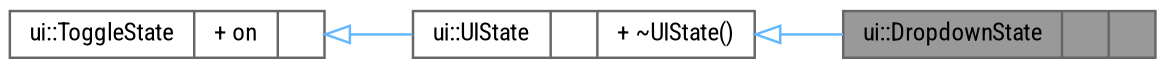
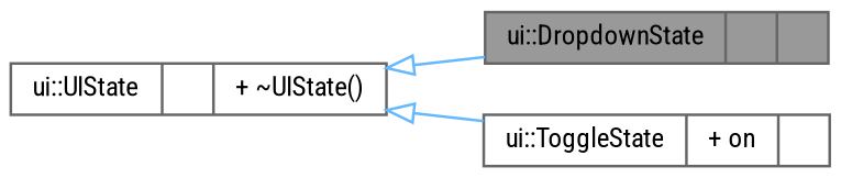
  digraph {
    fontname="Roboto Condensed"
    rankdir=LR
    node [color=gray40 fillcolor=white fontname="Roboto Condensed" fontsize=10 shape=record style=filled]
    edge [arrowtail=onormal color=steelblue1 dir=back fontname="Roboto Condensed" fontsize=10 labelfontname=Helvetica labelfontsize=10 style=solid]
    n1 [fillcolor=grey60 fontcolor=black height=0.2 label="{ui::DropdownState\n||}" width=0.4]
    n2 [height=0.2 label="{ui::ToggleState\n|+ on\l|}" width=0.4]
    n3 [height=0.2 label="{ui::UIState\n||+ ~UIState()\l}" width=0.4]
    n3 -> n1
-   n2 -> n3
+   n3 -> n2
  }
